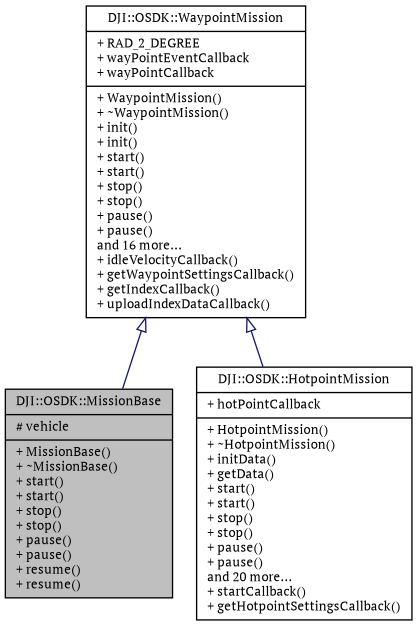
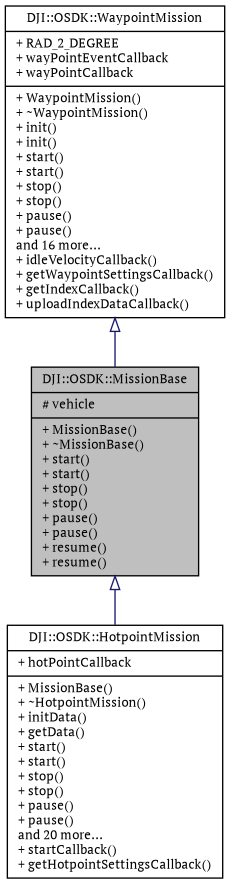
  digraph {
    fontname="PT Serif"
    node [color=black fillcolor=white fontname="PT Serif" fontsize=10 shape=record style=filled]
    edge [arrowtail=onormal color=midnightblue dir=back fontname="PT Serif" fontsize=10 labelfontname=Helvetica labelfontsize=10 style=solid]
    n1 [fillcolor=grey75 fontcolor=black height=0.2 label="{DJI::OSDK::MissionBase\n|# vehicle\l|+ MissionBase()\l+ ~MissionBase()\l+ start()\l+ start()\l+ stop()\l+ stop()\l+ pause()\l+ pause()\l+ resume()\l+ resume()\l}" width=0.4]
-   n2 [height=0.2 label="{DJI::OSDK::HotpointMission\n|+ hotPointCallback\l|+ HotpointMission()\l+ ~HotpointMission()\l+ initData()\l+ getData()\l+ start()\l+ start()\l+ stop()\l+ stop()\l+ pause()\l+ pause()\land 20 more...\l+ startCallback()\l+ getHotpointSettingsCallback()\l}" width=0.4]
+   n2 [height=0.2 label="{DJI::OSDK::HotpointMission\n|+ hotPointCallback\l|+ MissionBase()\l+ ~HotpointMission()\l+ initData()\l+ getData()\l+ start()\l+ start()\l+ stop()\l+ stop()\l+ pause()\l+ pause()\land 20 more...\l+ startCallback()\l+ getHotpointSettingsCallback()\l}" width=0.4]
    n3 [height=0.2 label="{DJI::OSDK::WaypointMission\n|+ RAD_2_DEGREE\l+ wayPointEventCallback\l+ wayPointCallback\l|+ WaypointMission()\l+ ~WaypointMission()\l+ init()\l+ init()\l+ start()\l+ start()\l+ stop()\l+ stop()\l+ pause()\l+ pause()\land 16 more...\l+ idleVelocityCallback()\l+ getWaypointSettingsCallback()\l+ getIndexCallback()\l+ uploadIndexDataCallback()\l}" width=0.4]
-   n3 -> n2
+   n1 -> n2
    n3 -> n1
  }
